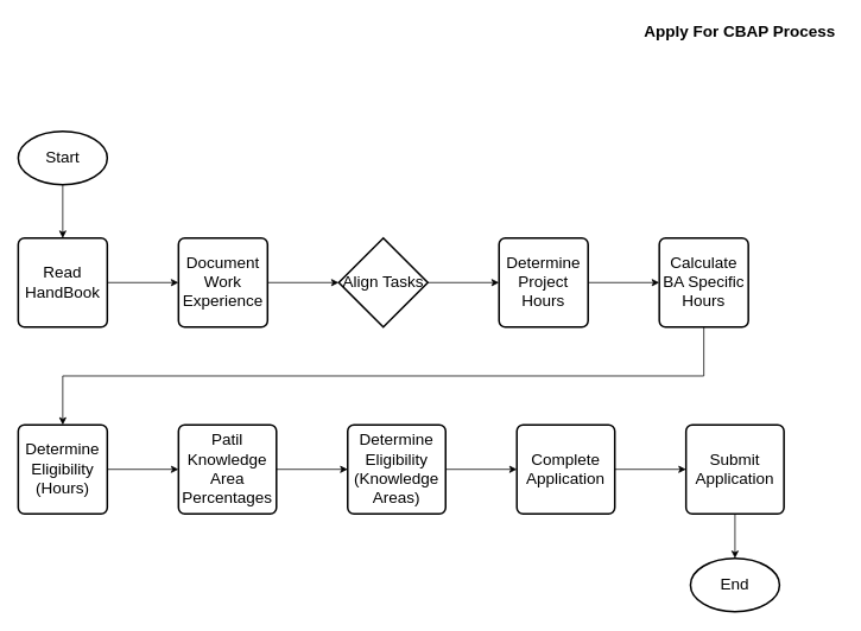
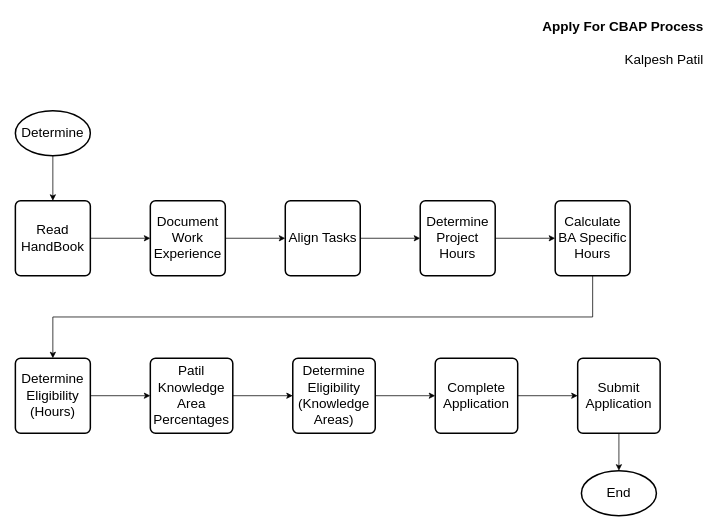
  <mxCell id="0" />
  <mxCell id="1" parent="0" />
  <mxCell id="2" value="Apply For CBAP Process" style="text;html=1;align=center;verticalAlign=middle;resizable=0;points=[];autosize=1;fontSize=18;fontStyle=1" vertex="1" parent="1"><mxGeometry x="715" y="20" width="230" height="30" as="geometry" /></mxCell>
+ <mxCell id="3" value="Kalpesh Patil" style="text;html=1;align=center;verticalAlign=middle;resizable=0;points=[];autosize=1;fontSize=18;" vertex="1" parent="1"><mxGeometry x="825" y="64" width="120" height="30" as="geometry" /></mxCell>
  <mxCell id="4" value="" style="edgeStyle=orthogonalEdgeStyle;rounded=0;orthogonalLoop=1;jettySize=auto;html=1;fontSize=18;" edge="1" parent="1" source="5" target="7"><mxGeometry relative="1" as="geometry" /></mxCell>
- <mxCell id="5" value="Start" style="strokeWidth=2;html=1;shape=mxgraph.flowchart.start_1;whiteSpace=wrap;fontSize=18;" vertex="1" parent="1"><mxGeometry x="20" y="147" width="100" height="60" as="geometry" /></mxCell>
+ <mxCell id="5" value="Determine" style="strokeWidth=2;html=1;shape=mxgraph.flowchart.start_1;whiteSpace=wrap;fontSize=18;" vertex="1" parent="1"><mxGeometry x="20" y="147" width="100" height="60" as="geometry" /></mxCell>
  <mxCell id="6" value="" style="edgeStyle=orthogonalEdgeStyle;rounded=0;orthogonalLoop=1;jettySize=auto;html=1;fontSize=18;" edge="1" parent="1" source="7" target="19"><mxGeometry relative="1" as="geometry" /></mxCell>
  <mxCell id="7" value="Read HandBook" style="rounded=1;whiteSpace=wrap;html=1;absoluteArcSize=1;arcSize=14;strokeWidth=2;fontSize=18;" vertex="1" parent="1"><mxGeometry x="20" y="267" width="100" height="100" as="geometry" /></mxCell>
  <mxCell id="8" value="" style="edgeStyle=orthogonalEdgeStyle;rounded=0;orthogonalLoop=1;jettySize=auto;html=1;fontSize=18;" edge="1" parent="1" source="9" target="11"><mxGeometry relative="1" as="geometry" /></mxCell>
  <mxCell id="9" value="Determine Eligibility (Hours)" style="rounded=1;whiteSpace=wrap;html=1;absoluteArcSize=1;arcSize=14;strokeWidth=2;fontSize=18;" vertex="1" parent="1"><mxGeometry x="20" y="477" width="100" height="100" as="geometry" /></mxCell>
  <mxCell id="10" value="" style="edgeStyle=orthogonalEdgeStyle;rounded=0;orthogonalLoop=1;jettySize=auto;html=1;fontSize=18;" edge="1" parent="1" source="11" target="13"><mxGeometry relative="1" as="geometry" /></mxCell>
  <mxCell id="11" value="Patil Knowledge Area Percentages" style="rounded=1;whiteSpace=wrap;html=1;absoluteArcSize=1;arcSize=14;strokeWidth=2;fontSize=18;" vertex="1" parent="1"><mxGeometry x="200" y="477" width="110" height="100" as="geometry" /></mxCell>
  <mxCell id="12" value="" style="edgeStyle=orthogonalEdgeStyle;rounded=0;orthogonalLoop=1;jettySize=auto;html=1;fontSize=18;" edge="1" parent="1" source="13" target="15"><mxGeometry relative="1" as="geometry" /></mxCell>
  <mxCell id="13" value="Determine Eligibility (Knowledge Areas)" style="rounded=1;whiteSpace=wrap;html=1;absoluteArcSize=1;arcSize=14;strokeWidth=2;fontSize=18;" vertex="1" parent="1"><mxGeometry x="390" y="477" width="110" height="100" as="geometry" /></mxCell>
  <mxCell id="14" value="" style="edgeStyle=orthogonalEdgeStyle;rounded=0;orthogonalLoop=1;jettySize=auto;html=1;fontSize=18;" edge="1" parent="1" source="15" target="17"><mxGeometry relative="1" as="geometry" /></mxCell>
  <mxCell id="15" value="Complete Application" style="rounded=1;whiteSpace=wrap;html=1;absoluteArcSize=1;arcSize=14;strokeWidth=2;fontSize=18;" vertex="1" parent="1"><mxGeometry x="580" y="477" width="110" height="100" as="geometry" /></mxCell>
  <mxCell id="16" value="" style="edgeStyle=orthogonalEdgeStyle;rounded=0;orthogonalLoop=1;jettySize=auto;html=1;fontSize=18;" edge="1" parent="1" source="17" target="26"><mxGeometry relative="1" as="geometry" /></mxCell>
  <mxCell id="17" value="Submit Application" style="rounded=1;whiteSpace=wrap;html=1;absoluteArcSize=1;arcSize=14;strokeWidth=2;fontSize=18;" vertex="1" parent="1"><mxGeometry x="770" y="477" width="110" height="100" as="geometry" /></mxCell>
  <mxCell id="18" value="" style="edgeStyle=orthogonalEdgeStyle;rounded=0;orthogonalLoop=1;jettySize=auto;html=1;fontSize=18;" edge="1" parent="1" source="19" target="21"><mxGeometry relative="1" as="geometry" /></mxCell>
  <mxCell id="19" value="Document Work Experience" style="rounded=1;whiteSpace=wrap;html=1;absoluteArcSize=1;arcSize=14;strokeWidth=2;fontSize=18;" vertex="1" parent="1"><mxGeometry x="200" y="267" width="100" height="100" as="geometry" /></mxCell>
  <mxCell id="20" value="" style="edgeStyle=orthogonalEdgeStyle;rounded=0;orthogonalLoop=1;jettySize=auto;html=1;fontSize=18;" edge="1" parent="1" source="21" target="23"><mxGeometry relative="1" as="geometry" /></mxCell>
- <mxCell id="21" value="Align Tasks" style="rhombus;whiteSpace=wrap;html=1;absoluteArcSize=1;arcSize=14;strokeWidth=2;fontSize=18;" vertex="1" parent="1"><mxGeometry x="380" y="267" width="100" height="100" as="geometry" /></mxCell>
+ <mxCell id="21" value="Align Tasks" style="rounded=1;whiteSpace=wrap;html=1;absoluteArcSize=1;arcSize=14;strokeWidth=2;fontSize=18;" vertex="1" parent="1"><mxGeometry x="380" y="267" width="100" height="100" as="geometry" /></mxCell>
  <mxCell id="22" value="" style="edgeStyle=orthogonalEdgeStyle;rounded=0;orthogonalLoop=1;jettySize=auto;html=1;fontSize=18;" edge="1" parent="1" source="23" target="25"><mxGeometry relative="1" as="geometry" /></mxCell>
  <mxCell id="23" value="Determine Project Hours" style="rounded=1;whiteSpace=wrap;html=1;absoluteArcSize=1;arcSize=14;strokeWidth=2;fontSize=18;" vertex="1" parent="1"><mxGeometry x="560" y="267" width="100" height="100" as="geometry" /></mxCell>
  <mxCell id="24" style="edgeStyle=orthogonalEdgeStyle;rounded=0;orthogonalLoop=1;jettySize=auto;html=1;exitX=0.5;exitY=1;exitDx=0;exitDy=0;entryX=0.5;entryY=0;entryDx=0;entryDy=0;fontSize=18;" edge="1" parent="1" source="25" target="9"><mxGeometry relative="1" as="geometry" /></mxCell>
  <mxCell id="25" value="Calculate BA Specific Hours" style="rounded=1;whiteSpace=wrap;html=1;absoluteArcSize=1;arcSize=14;strokeWidth=2;fontSize=18;" vertex="1" parent="1"><mxGeometry x="740" y="267" width="100" height="100" as="geometry" /></mxCell>
  <mxCell id="26" value="End" style="strokeWidth=2;html=1;shape=mxgraph.flowchart.start_1;whiteSpace=wrap;fontSize=18;" vertex="1" parent="1"><mxGeometry x="775" y="627" width="100" height="60" as="geometry" /></mxCell>
